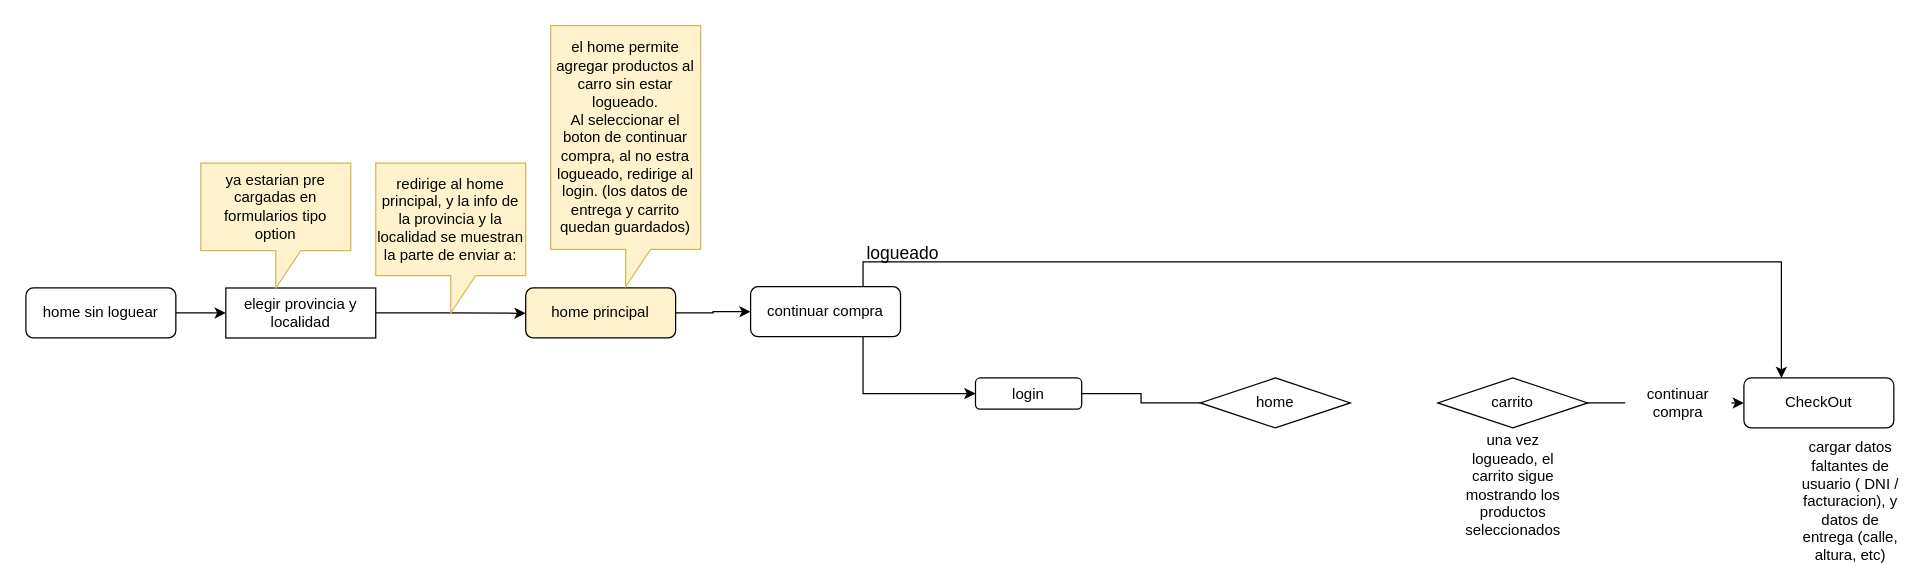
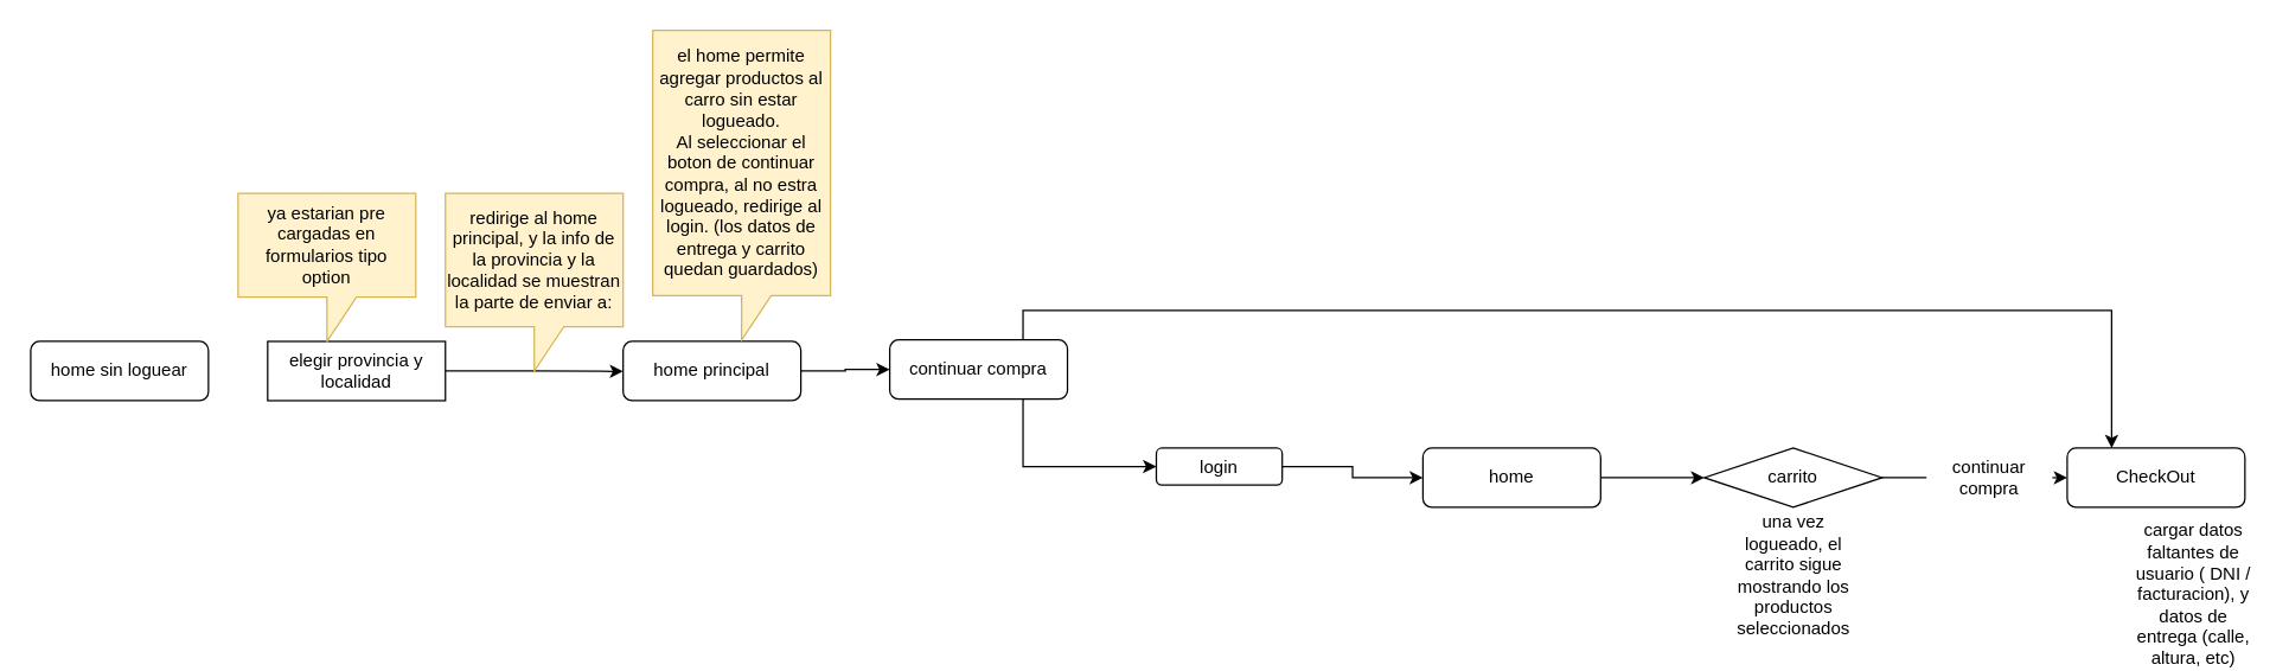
  <mxCell id="0" />
  <mxCell id="1" parent="0" />
- <mxCell id="2" style="edgeStyle=orthogonalEdgeStyle;rounded=0;orthogonalLoop=1;jettySize=auto;html=1;exitX=1;exitY=0.5;exitDx=0;exitDy=0;entryX=0;entryY=0.5;entryDx=0;entryDy=0;" edge="1" parent="1" source="3" target="5"><mxGeometry relative="1" as="geometry" /></mxCell>
  <mxCell id="3" value="home sin loguear" style="rounded=1;whiteSpace=wrap;html=1;fontSize=12;glass=0;strokeWidth=1;shadow=0;" parent="1" vertex="1"><mxGeometry x="20" y="230" width="120" height="40" as="geometry" /></mxCell>
  <mxCell id="4" style="edgeStyle=orthogonalEdgeStyle;rounded=0;orthogonalLoop=1;jettySize=auto;html=1;exitX=1;exitY=0.5;exitDx=0;exitDy=0;" edge="1" parent="1" source="5"><mxGeometry relative="1" as="geometry"><mxPoint x="420" y="250.241" as="targetPoint" /></mxGeometry></mxCell>
  <mxCell id="5" value="elegir provincia y localidad" style="whiteSpace=wrap;html=1;fontSize=12;glass=0;strokeWidth=1;shadow=0;rounded=0;" vertex="1" parent="1"><mxGeometry x="180" y="230" width="120" height="40" as="geometry" /></mxCell>
  <mxCell id="6" value="ya estarian pre cargadas en formularios tipo option" style="shape=callout;whiteSpace=wrap;html=1;perimeter=calloutPerimeter;fillColor=#fff2cc;strokeColor=#d6b656;" vertex="1" parent="1"><mxGeometry x="160" y="130" width="120" height="100" as="geometry" /></mxCell>
  <mxCell id="7" style="edgeStyle=orthogonalEdgeStyle;rounded=0;orthogonalLoop=1;jettySize=auto;html=1;exitX=1;exitY=0.5;exitDx=0;exitDy=0;entryX=0;entryY=0.5;entryDx=0;entryDy=0;" edge="1" parent="1" source="8" target="13"><mxGeometry relative="1" as="geometry" /></mxCell>
- <mxCell id="8" value="home principal" style="rounded=1;whiteSpace=wrap;html=1;fontSize=12;glass=0;strokeWidth=1;shadow=0;fillColor=#fff2cc;" vertex="1" parent="1"><mxGeometry x="420" y="230" width="120" height="40" as="geometry" /></mxCell>
+ <mxCell id="8" value="home principal" style="rounded=1;whiteSpace=wrap;html=1;fontSize=12;glass=0;strokeWidth=1;shadow=0;" vertex="1" parent="1"><mxGeometry x="420" y="230" width="120" height="40" as="geometry" /></mxCell>
  <mxCell id="9" value="redirige al home principal, y la info de la provincia y la localidad se muestran la parte de enviar a:" style="shape=callout;whiteSpace=wrap;html=1;perimeter=calloutPerimeter;fillColor=#fff2cc;strokeColor=#d6b656;" vertex="1" parent="1"><mxGeometry x="300" y="130" width="120" height="120" as="geometry" /></mxCell>
  <mxCell id="10" value="el home permite agregar productos al carro sin estar logueado.&lt;br&gt;Al seleccionar el boton de continuar compra, al no estra logueado, redirige al login. (los datos de entrega y carrito quedan guardados)" style="shape=callout;whiteSpace=wrap;html=1;perimeter=calloutPerimeter;fillColor=#fff2cc;strokeColor=#d6b656;" vertex="1" parent="1"><mxGeometry x="440" y="20" width="120" height="209" as="geometry" /></mxCell>
  <mxCell id="11" style="edgeStyle=orthogonalEdgeStyle;rounded=0;orthogonalLoop=1;jettySize=auto;html=1;exitX=0.75;exitY=0;exitDx=0;exitDy=0;entryX=0.25;entryY=0;entryDx=0;entryDy=0;" edge="1" parent="1" source="13" target="22"><mxGeometry relative="1" as="geometry"><mxPoint x="1460" y="300" as="targetPoint" /></mxGeometry></mxCell>
  <mxCell id="12" style="edgeStyle=orthogonalEdgeStyle;rounded=0;orthogonalLoop=1;jettySize=auto;html=1;exitX=0.75;exitY=1;exitDx=0;exitDy=0;entryX=0;entryY=0.5;entryDx=0;entryDy=0;" edge="1" parent="1" source="13" target="15"><mxGeometry relative="1" as="geometry" /></mxCell>
  <mxCell id="13" value="continuar compra" style="rounded=1;whiteSpace=wrap;html=1;fontSize=12;glass=0;strokeWidth=1;shadow=0;" vertex="1" parent="1"><mxGeometry x="600" y="229" width="120" height="40" as="geometry" /></mxCell>
- <mxCell id="14" style="edgeStyle=orthogonalEdgeStyle;rounded=0;orthogonalLoop=1;jettySize=auto;html=1;exitX=1;exitY=0.5;exitDx=0;exitDy=0;entryX=0;entryY=0.5;entryDx=0;entryDy=0;endArrow=none;" edge="1" parent="1" source="15" target="18"><mxGeometry relative="1" as="geometry" /></mxCell>
+ <mxCell id="14" style="edgeStyle=orthogonalEdgeStyle;rounded=0;orthogonalLoop=1;jettySize=auto;html=1;exitX=1;exitY=0.5;exitDx=0;exitDy=0;entryX=0;entryY=0.5;entryDx=0;entryDy=0;" edge="1" parent="1" source="15" target="18"><mxGeometry relative="1" as="geometry" /></mxCell>
  <mxCell id="15" value="login" style="rounded=1;whiteSpace=wrap;html=1;fontSize=12;glass=0;strokeWidth=1;shadow=0;" vertex="1" parent="1"><mxGeometry x="780" y="302" width="85" height="25" as="geometry" /></mxCell>
- <mxCell id="16" value="logueado" style="text;html=1;strokeColor=none;fillColor=none;align=center;verticalAlign=middle;whiteSpace=wrap;rounded=0;fontSize=14;" vertex="1" parent="1"><mxGeometry x="692" y="187" width="60" height="30" as="geometry" /></mxCell>
- <mxCell id="18" value="home" style="rhombus;whiteSpace=wrap;html=1;fontSize=12;glass=0;strokeWidth=1;shadow=0;" vertex="1" parent="1"><mxGeometry x="960" y="302" width="120" height="40" as="geometry" /></mxCell>
+ <mxCell id="17" style="edgeStyle=orthogonalEdgeStyle;rounded=0;orthogonalLoop=1;jettySize=auto;html=1;exitX=1;exitY=0.5;exitDx=0;exitDy=0;entryX=0;entryY=0.5;entryDx=0;entryDy=0;" edge="1" parent="1" source="18" target="21"><mxGeometry relative="1" as="geometry" /></mxCell>
+ <mxCell id="18" value="home" style="rounded=1;whiteSpace=wrap;html=1;fontSize=12;glass=0;strokeWidth=1;shadow=0;" vertex="1" parent="1"><mxGeometry x="960" y="302" width="120" height="40" as="geometry" /></mxCell>
  <mxCell id="19" value="una vez logueado, el carrito sigue mostrando los productos seleccionados" style="text;html=1;strokeColor=none;fillColor=none;align=center;verticalAlign=middle;whiteSpace=wrap;rounded=0;" vertex="1" parent="1"><mxGeometry x="1167.5" y="373" width="85" height="30" as="geometry" /></mxCell>
  <mxCell id="20" style="edgeStyle=orthogonalEdgeStyle;rounded=0;orthogonalLoop=1;jettySize=auto;html=1;exitX=1;exitY=0.5;exitDx=0;exitDy=0;entryX=0;entryY=0.5;entryDx=0;entryDy=0;startArrow=none;" edge="1" parent="1" source="25" target="22"><mxGeometry relative="1" as="geometry" /></mxCell>
  <mxCell id="21" value="carrito" style="rhombus;whiteSpace=wrap;html=1;fontSize=12;glass=0;strokeWidth=1;shadow=0;" vertex="1" parent="1"><mxGeometry x="1150" y="302" width="120" height="40" as="geometry" /></mxCell>
  <mxCell id="22" value="CheckOut" style="rounded=1;whiteSpace=wrap;html=1;fontSize=12;glass=0;strokeWidth=1;shadow=0;" vertex="1" parent="1"><mxGeometry x="1395" y="302" width="120" height="40" as="geometry" /></mxCell>
  <mxCell id="23" value="cargar datos faltantes de usuario ( DNI / facturacion), y datos de entrega (calle, altura, etc)" style="text;html=1;strokeColor=none;fillColor=none;align=center;verticalAlign=middle;whiteSpace=wrap;rounded=0;" vertex="1" parent="1"><mxGeometry x="1437.5" y="386" width="85" height="30" as="geometry" /></mxCell>
  <mxCell id="24" style="edgeStyle=orthogonalEdgeStyle;rounded=0;orthogonalLoop=1;jettySize=auto;html=1;exitX=0.5;exitY=1;exitDx=0;exitDy=0;" edge="1" parent="1" source="18" target="18"><mxGeometry relative="1" as="geometry" /></mxCell>
  <mxCell id="25" value="continuar compra" style="text;html=1;strokeColor=none;fillColor=none;align=center;verticalAlign=middle;whiteSpace=wrap;rounded=0;" vertex="1" parent="1"><mxGeometry x="1300" y="307" width="85" height="30" as="geometry" /></mxCell>
  <mxCell id="26" value="" style="edgeStyle=orthogonalEdgeStyle;rounded=0;orthogonalLoop=1;jettySize=auto;html=1;exitX=1;exitY=0.5;exitDx=0;exitDy=0;entryX=0;entryY=0.5;entryDx=0;entryDy=0;endArrow=none;" edge="1" parent="1" source="21" target="25"><mxGeometry relative="1" as="geometry"><mxPoint x="1270" y="322" as="sourcePoint" /><mxPoint x="1420" y="322" as="targetPoint" /></mxGeometry></mxCell>
